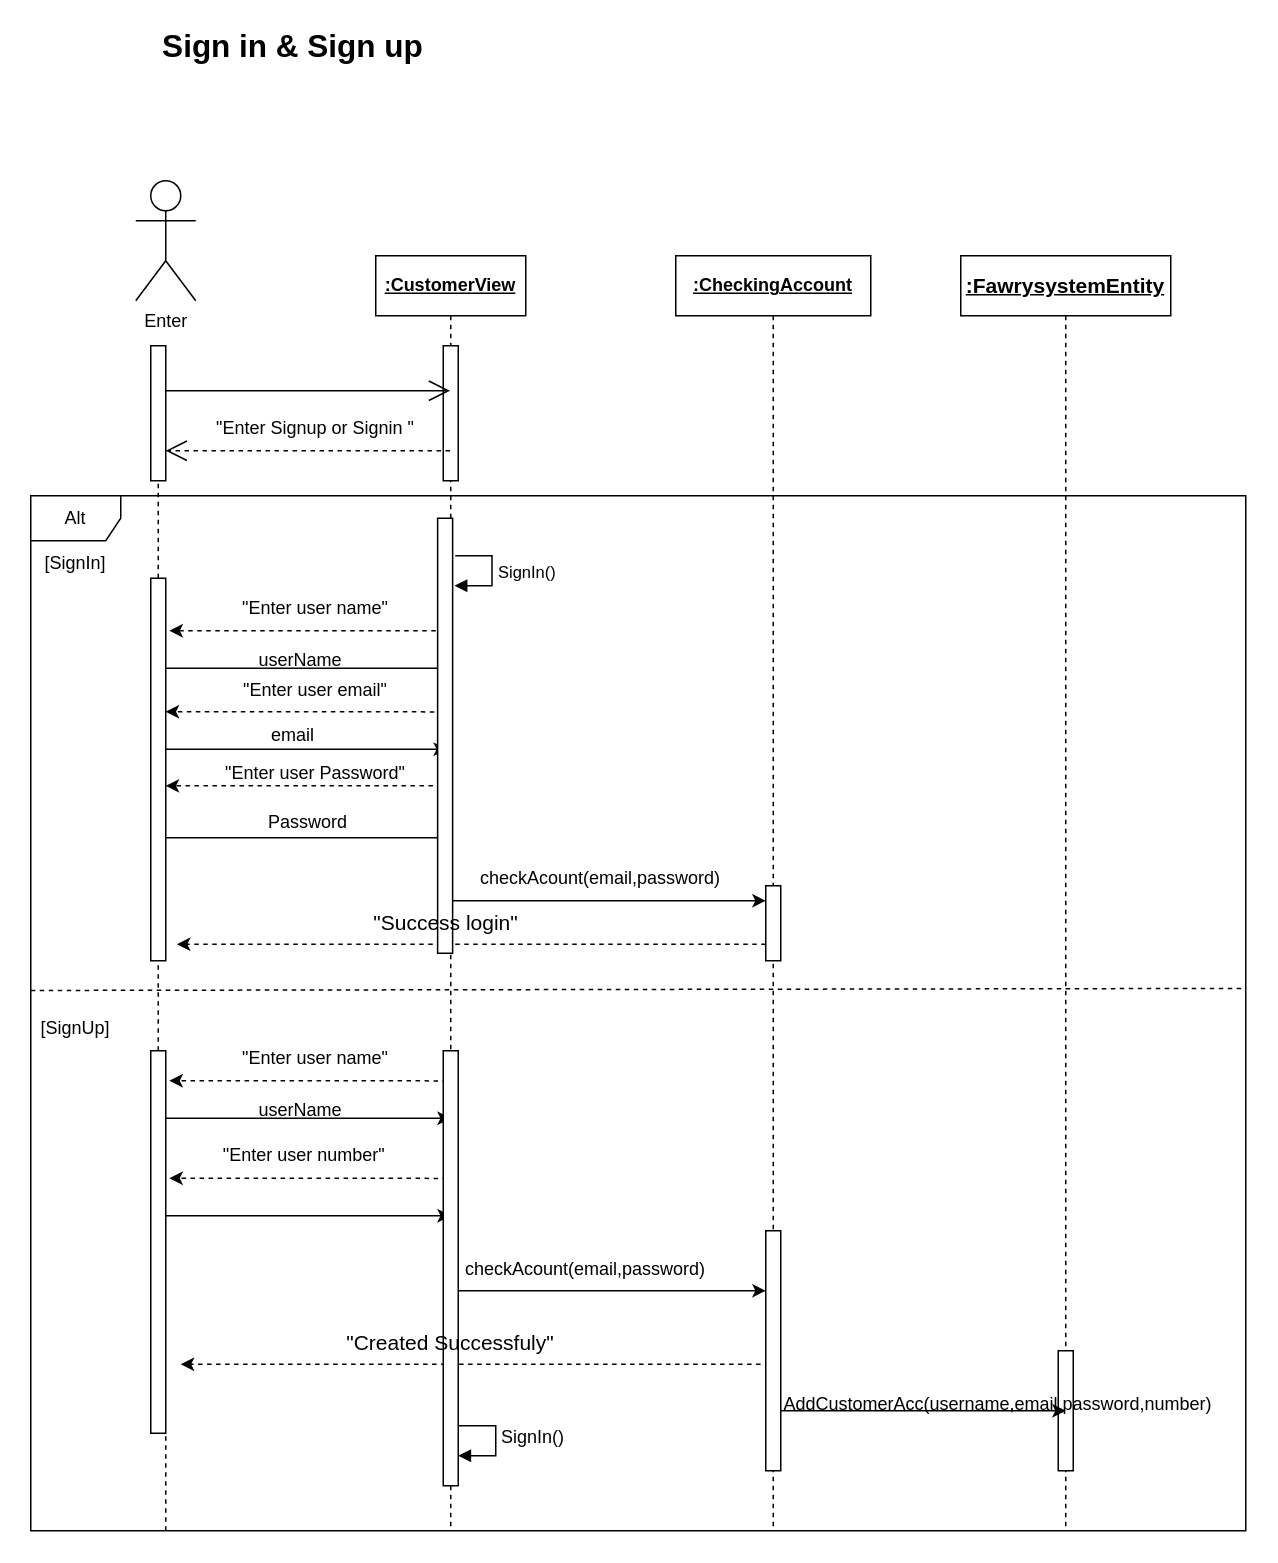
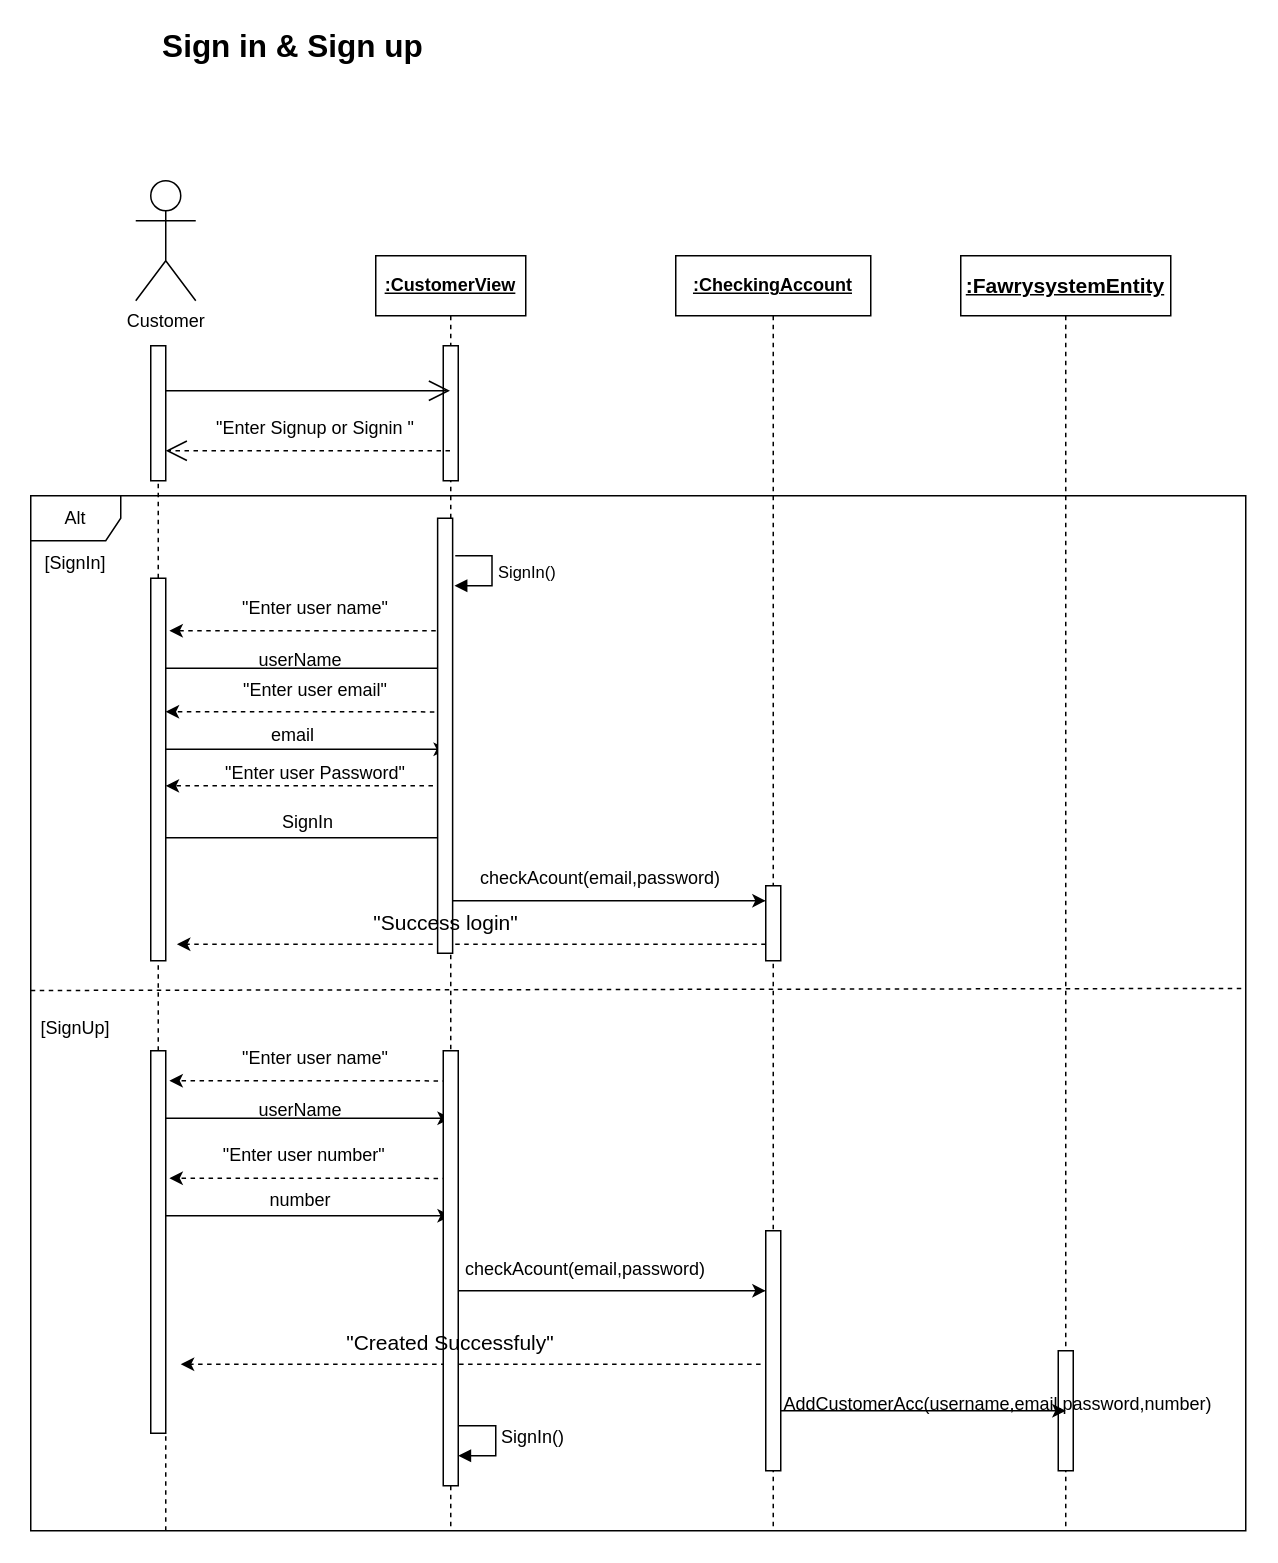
  <mxCell id="0" />
  <mxCell id="1" parent="0" />
  <mxCell id="2" value="&lt;b&gt;&lt;font style=&quot;font-size: 21px;&quot;&gt;Sign in &amp;amp; Sign up&lt;/font&gt;&lt;/b&gt;" style="text;html=1;strokeColor=none;fillColor=none;align=center;verticalAlign=middle;whiteSpace=wrap;rounded=0;" vertex="1" parent="1"><mxGeometry x="80" y="20" width="230" height="20" as="geometry" /></mxCell>
- <mxCell id="3" value="Enter" style="shape=umlActor;verticalLabelPosition=bottom;verticalAlign=top;html=1;outlineConnect=0;" vertex="1" parent="1"><mxGeometry x="90" y="120" width="40" height="80" as="geometry" /></mxCell>
+ <mxCell id="3" value="Customer" style="shape=umlActor;verticalLabelPosition=bottom;verticalAlign=top;html=1;outlineConnect=0;" vertex="1" parent="1"><mxGeometry x="90" y="120" width="40" height="80" as="geometry" /></mxCell>
  <mxCell id="4" value="" style="endArrow=none;dashed=1;html=1;rounded=0;startArrow=none;" edge="1" parent="1" source="47"><mxGeometry width="50" height="50" relative="1" as="geometry"><mxPoint x="110" y="1020" as="sourcePoint" /><mxPoint x="110" y="230" as="targetPoint" /></mxGeometry></mxCell>
  <mxCell id="5" value="&lt;b style=&quot;&quot;&gt;&lt;u&gt;:CustomerView&lt;/u&gt;&lt;/b&gt;" style="shape=umlLifeline;perimeter=lifelinePerimeter;whiteSpace=wrap;html=1;container=1;collapsible=0;recursiveResize=0;outlineConnect=0;" vertex="1" parent="1"><mxGeometry x="250" y="170" width="100" height="850" as="geometry" /></mxCell>
  <mxCell id="6" value="" style="html=1;points=[];perimeter=orthogonalPerimeter;fontSize=12;" vertex="1" parent="5"><mxGeometry x="45" y="60" width="10" height="90" as="geometry" /></mxCell>
  <mxCell id="7" value="&lt;u&gt;&lt;b&gt;:CheckingAccount&lt;/b&gt;&lt;/u&gt;" style="shape=umlLifeline;perimeter=lifelinePerimeter;whiteSpace=wrap;html=1;container=1;collapsible=0;recursiveResize=0;outlineConnect=0;" vertex="1" parent="1"><mxGeometry x="450" y="170" width="130" height="850" as="geometry" /></mxCell>
  <mxCell id="8" value="" style="endArrow=open;endFill=1;endSize=12;html=1;rounded=0;" edge="1" parent="1" target="5"><mxGeometry width="160" relative="1" as="geometry"><mxPoint x="110" y="260" as="sourcePoint" /><mxPoint x="560" y="330" as="targetPoint" /></mxGeometry></mxCell>
  <mxCell id="9" value="" style="endArrow=open;endFill=1;endSize=12;html=1;rounded=0;dashed=1;" edge="1" parent="1" source="5"><mxGeometry width="160" relative="1" as="geometry"><mxPoint x="400" y="330" as="sourcePoint" /><mxPoint x="110" y="300" as="targetPoint" /></mxGeometry></mxCell>
  <mxCell id="10" value="&quot;Enter Signup or Signin &quot;" style="text;html=1;strokeColor=none;fillColor=none;align=center;verticalAlign=middle;whiteSpace=wrap;rounded=0;" vertex="1" parent="1"><mxGeometry x="140" y="270" width="140" height="30" as="geometry" /></mxCell>
  <mxCell id="11" value="Alt" style="shape=umlFrame;whiteSpace=wrap;html=1;" vertex="1" parent="1"><mxGeometry x="20" y="330" width="810" height="690" as="geometry" /></mxCell>
  <mxCell id="12" value="[SignIn]" style="text;html=1;strokeColor=none;fillColor=none;align=center;verticalAlign=middle;whiteSpace=wrap;rounded=0;" vertex="1" parent="1"><mxGeometry x="20" y="360" width="60" height="30" as="geometry" /></mxCell>
  <mxCell id="13" value="[SignUp]" style="text;html=1;strokeColor=none;fillColor=none;align=center;verticalAlign=middle;whiteSpace=wrap;rounded=0;" vertex="1" parent="1"><mxGeometry x="20" y="670" width="60" height="30" as="geometry" /></mxCell>
  <mxCell id="14" value="SignIn()" style="edgeStyle=orthogonalEdgeStyle;html=1;align=left;spacingLeft=2;endArrow=block;rounded=0;entryX=1;entryY=0;" edge="1" parent="1"><mxGeometry relative="1" as="geometry"><mxPoint x="303" y="370" as="sourcePoint" /><Array as="points"><mxPoint x="327.5" y="370" /></Array><mxPoint x="302.5" y="390" as="targetPoint" /></mxGeometry></mxCell>
  <mxCell id="15" value="" style="endArrow=classic;html=1;rounded=0;exitX=0.483;exitY=0.273;exitDx=0;exitDy=0;exitPerimeter=0;entryX=0.155;entryY=0.273;entryDx=0;entryDy=0;entryPerimeter=0;dashed=1;" edge="1" parent="1"><mxGeometry width="50" height="50" relative="1" as="geometry"><mxPoint x="300.14" y="523.37" as="sourcePoint" /><mxPoint x="109.9" y="523.37" as="targetPoint" /></mxGeometry></mxCell>
  <mxCell id="16" value="&quot;Enter user name&quot;" style="text;html=1;strokeColor=none;fillColor=none;align=center;verticalAlign=middle;whiteSpace=wrap;rounded=0;" vertex="1" parent="1"><mxGeometry x="155" y="390" width="110" height="30" as="geometry" /></mxCell>
  <mxCell id="17" value="userName" style="text;html=1;strokeColor=none;fillColor=none;align=center;verticalAlign=middle;whiteSpace=wrap;rounded=0;" vertex="1" parent="1"><mxGeometry x="170" y="425" width="60" height="30" as="geometry" /></mxCell>
  <mxCell id="18" value="" style="endArrow=classic;html=1;rounded=0;dashed=1;startArrow=none;" edge="1" parent="1"><mxGeometry width="50" height="50" relative="1" as="geometry"><mxPoint x="296" y="420" as="sourcePoint" /><mxPoint x="112.42" y="420" as="targetPoint" /></mxGeometry></mxCell>
  <mxCell id="19" value="&quot;Enter user email&quot;" style="text;html=1;strokeColor=none;fillColor=none;align=center;verticalAlign=middle;whiteSpace=wrap;rounded=0;" vertex="1" parent="1"><mxGeometry x="155" y="445" width="110" height="30" as="geometry" /></mxCell>
  <mxCell id="20" value="" style="endArrow=classic;html=1;rounded=0;exitX=0.155;exitY=0.364;exitDx=0;exitDy=0;exitPerimeter=0;entryX=0.483;entryY=0.364;entryDx=0;entryDy=0;entryPerimeter=0;" edge="1" parent="1"><mxGeometry width="50" height="50" relative="1" as="geometry"><mxPoint x="109.86" y="445" as="sourcePoint" /><mxPoint x="300.1" y="445" as="targetPoint" /></mxGeometry></mxCell>
  <mxCell id="21" value="email" style="text;html=1;strokeColor=none;fillColor=none;align=center;verticalAlign=middle;whiteSpace=wrap;rounded=0;" vertex="1" parent="1"><mxGeometry x="164.98" y="475" width="60" height="30" as="geometry" /></mxCell>
  <mxCell id="22" value="&quot;Enter user Password&quot;" style="text;html=1;strokeColor=none;fillColor=none;align=center;verticalAlign=middle;whiteSpace=wrap;rounded=0;" vertex="1" parent="1"><mxGeometry x="140" y="500" width="140.02" height="30" as="geometry" /></mxCell>
  <mxCell id="23" value="" style="endArrow=classic;html=1;rounded=0;" edge="1" parent="1"><mxGeometry width="50" height="50" relative="1" as="geometry"><mxPoint x="110" y="558" as="sourcePoint" /><mxPoint x="300" y="558" as="targetPoint" /></mxGeometry></mxCell>
- <mxCell id="24" value="Password" style="text;html=1;strokeColor=none;fillColor=none;align=center;verticalAlign=middle;whiteSpace=wrap;rounded=0;" vertex="1" parent="1"><mxGeometry x="174.98" y="533" width="60" height="30" as="geometry" /></mxCell>
+ <mxCell id="24" value="SignIn" style="text;html=1;strokeColor=none;fillColor=none;align=center;verticalAlign=middle;whiteSpace=wrap;rounded=0;" vertex="1" parent="1"><mxGeometry x="174.98" y="533" width="60" height="30" as="geometry" /></mxCell>
  <mxCell id="25" value="&quot;Enter user name&quot;" style="text;html=1;strokeColor=none;fillColor=none;align=center;verticalAlign=middle;whiteSpace=wrap;rounded=0;" vertex="1" parent="1"><mxGeometry x="155" y="690" width="110" height="30" as="geometry" /></mxCell>
  <mxCell id="26" value="userName" style="text;html=1;strokeColor=none;fillColor=none;align=center;verticalAlign=middle;whiteSpace=wrap;rounded=0;" vertex="1" parent="1"><mxGeometry x="170" y="725" width="60" height="30" as="geometry" /></mxCell>
  <mxCell id="27" value="" style="endArrow=classic;html=1;rounded=0;exitX=0.483;exitY=0.273;exitDx=0;exitDy=0;exitPerimeter=0;dashed=1;" edge="1" parent="1"><mxGeometry width="50" height="50" relative="1" as="geometry"><mxPoint x="297.54" y="720.09" as="sourcePoint" /><mxPoint x="112.42" y="720" as="targetPoint" /></mxGeometry></mxCell>
  <mxCell id="28" value="" style="endArrow=classic;html=1;rounded=0;exitX=0.155;exitY=0.364;exitDx=0;exitDy=0;exitPerimeter=0;entryX=0.483;entryY=0.364;entryDx=0;entryDy=0;entryPerimeter=0;" edge="1" parent="1"><mxGeometry width="50" height="50" relative="1" as="geometry"><mxPoint x="109.86" y="745" as="sourcePoint" /><mxPoint x="300.1" y="745" as="targetPoint" /></mxGeometry></mxCell>
  <mxCell id="29" value="&quot;Enter user number&quot;" style="text;html=1;strokeColor=none;fillColor=none;align=center;verticalAlign=middle;whiteSpace=wrap;rounded=0;" vertex="1" parent="1"><mxGeometry x="125" y="755" width="155" height="30" as="geometry" /></mxCell>
+ <mxCell id="30" value="number" style="text;html=1;strokeColor=none;fillColor=none;align=center;verticalAlign=middle;whiteSpace=wrap;rounded=0;" vertex="1" parent="1"><mxGeometry x="170" y="785" width="60" height="30" as="geometry" /></mxCell>
  <mxCell id="31" value="" style="endArrow=classic;html=1;rounded=0;exitX=0.483;exitY=0.273;exitDx=0;exitDy=0;exitPerimeter=0;dashed=1;" edge="1" parent="1"><mxGeometry width="50" height="50" relative="1" as="geometry"><mxPoint x="297.54" y="785.09" as="sourcePoint" /><mxPoint x="112.42" y="785" as="targetPoint" /></mxGeometry></mxCell>
  <mxCell id="32" value="" style="endArrow=classic;html=1;rounded=0;exitX=0.155;exitY=0.364;exitDx=0;exitDy=0;exitPerimeter=0;entryX=0.483;entryY=0.364;entryDx=0;entryDy=0;entryPerimeter=0;" edge="1" parent="1"><mxGeometry width="50" height="50" relative="1" as="geometry"><mxPoint x="109.86" y="810" as="sourcePoint" /><mxPoint x="300.1" y="810" as="targetPoint" /></mxGeometry></mxCell>
  <mxCell id="33" value="" style="endArrow=classic;html=1;rounded=0;" edge="1" parent="1"><mxGeometry width="50" height="50" relative="1" as="geometry"><mxPoint x="107.5" y="499" as="sourcePoint" /><mxPoint x="297.5" y="499" as="targetPoint" /></mxGeometry></mxCell>
  <mxCell id="34" value="" style="endArrow=classic;html=1;rounded=0;exitX=0.483;exitY=0.273;exitDx=0;exitDy=0;exitPerimeter=0;dashed=1;" edge="1" parent="1"><mxGeometry width="50" height="50" relative="1" as="geometry"><mxPoint x="295.06" y="474.09" as="sourcePoint" /><mxPoint x="109.94" y="474" as="targetPoint" /></mxGeometry></mxCell>
  <mxCell id="35" value="" style="endArrow=classic;html=1;rounded=0;exitX=0.5;exitY=0;exitDx=0;exitDy=0;" edge="1" parent="1" source="57"><mxGeometry width="50" height="50" relative="1" as="geometry"><mxPoint x="120" y="568" as="sourcePoint" /><mxPoint x="510" y="600" as="targetPoint" /></mxGeometry></mxCell>
  <mxCell id="36" value="checkAcount(email,password)" style="text;html=1;strokeColor=none;fillColor=none;align=center;verticalAlign=middle;whiteSpace=wrap;rounded=0;" vertex="1" parent="1"><mxGeometry x="350" y="570" width="100" height="30" as="geometry" /></mxCell>
  <mxCell id="37" value="" style="endArrow=classic;html=1;rounded=0;dashed=1;" edge="1" parent="1"><mxGeometry width="50" height="50" relative="1" as="geometry"><mxPoint x="510" y="629" as="sourcePoint" /><mxPoint x="117.44" y="629" as="targetPoint" /></mxGeometry></mxCell>
  <mxCell id="38" value="" style="endArrow=classic;html=1;rounded=0;fontSize=14;" edge="1" parent="1"><mxGeometry width="50" height="50" relative="1" as="geometry"><mxPoint x="300" y="860" as="sourcePoint" /><mxPoint x="510" y="860" as="targetPoint" /></mxGeometry></mxCell>
  <mxCell id="39" value="&lt;span style=&quot;font-size: 12px;&quot;&gt;checkAcount(email,password)&lt;/span&gt;" style="text;html=1;strokeColor=none;fillColor=none;align=center;verticalAlign=middle;whiteSpace=wrap;rounded=0;fontSize=14;" vertex="1" parent="1"><mxGeometry x="360" y="830" width="60" height="30" as="geometry" /></mxCell>
  <mxCell id="40" value="" style="endArrow=none;dashed=1;html=1;rounded=0;exitX=0;exitY=0.478;exitDx=0;exitDy=0;exitPerimeter=0;entryX=0.999;entryY=0.476;entryDx=0;entryDy=0;entryPerimeter=0;" edge="1" parent="1" source="11" target="11"><mxGeometry width="50" height="50" relative="1" as="geometry"><mxPoint x="100" y="660" as="sourcePoint" /><mxPoint x="680" y="660" as="targetPoint" /></mxGeometry></mxCell>
  <mxCell id="41" value="&lt;u&gt;&lt;b&gt;:FawrysystemEntity&lt;/b&gt;&lt;/u&gt;" style="shape=umlLifeline;perimeter=lifelinePerimeter;whiteSpace=wrap;html=1;container=1;collapsible=0;recursiveResize=0;outlineConnect=0;fontSize=14;" vertex="1" parent="1"><mxGeometry x="640" y="170" width="140" height="850" as="geometry" /></mxCell>
  <mxCell id="42" value="" style="html=1;points=[];perimeter=orthogonalPerimeter;fontSize=12;" vertex="1" parent="41"><mxGeometry x="65" y="730" width="10" height="80" as="geometry" /></mxCell>
  <mxCell id="43" value="" style="endArrow=classic;html=1;rounded=0;fontSize=14;" edge="1" parent="1"><mxGeometry width="50" height="50" relative="1" as="geometry"><mxPoint x="520" y="940" as="sourcePoint" /><mxPoint x="710" y="940" as="targetPoint" /></mxGeometry></mxCell>
  <mxCell id="44" value="&lt;font style=&quot;font-size: 12px;&quot;&gt;AddCustomerAcc(username,email,password,number)&lt;/font&gt;" style="text;html=1;strokeColor=none;fillColor=none;align=center;verticalAlign=middle;whiteSpace=wrap;rounded=0;fontSize=14;" vertex="1" parent="1"><mxGeometry x="650" y="920" width="30" height="30" as="geometry" /></mxCell>
  <mxCell id="45" value="" style="endArrow=classic;html=1;rounded=0;dashed=1;" edge="1" parent="1"><mxGeometry width="50" height="50" relative="1" as="geometry"><mxPoint x="512.56" y="909" as="sourcePoint" /><mxPoint x="120" y="909" as="targetPoint" /></mxGeometry></mxCell>
  <mxCell id="46" value="SignIn()" style="edgeStyle=orthogonalEdgeStyle;html=1;align=left;spacingLeft=2;endArrow=block;rounded=0;entryX=1;entryY=0;fontSize=12;" edge="1" parent="1"><mxGeometry relative="1" as="geometry"><mxPoint x="300" y="950" as="sourcePoint" /><Array as="points"><mxPoint x="330" y="950" /></Array><mxPoint x="305" y="970" as="targetPoint" /></mxGeometry></mxCell>
  <mxCell id="47" value="" style="html=1;points=[];perimeter=orthogonalPerimeter;fontSize=12;" vertex="1" parent="1"><mxGeometry x="100" y="230" width="10" height="90" as="geometry" /></mxCell>
  <mxCell id="48" value="" style="endArrow=none;dashed=1;html=1;rounded=0;startArrow=none;" edge="1" parent="1" source="49" target="47"><mxGeometry width="50" height="50" relative="1" as="geometry"><mxPoint x="110" y="1020" as="sourcePoint" /><mxPoint x="110" y="230" as="targetPoint" /></mxGeometry></mxCell>
  <mxCell id="49" value="" style="html=1;points=[];perimeter=orthogonalPerimeter;fontSize=12;" vertex="1" parent="1"><mxGeometry x="100" y="385" width="10" height="255" as="geometry" /></mxCell>
  <mxCell id="50" value="" style="endArrow=none;dashed=1;html=1;rounded=0;startArrow=none;" edge="1" parent="1" source="51" target="49"><mxGeometry width="50" height="50" relative="1" as="geometry"><mxPoint x="110" y="1020" as="sourcePoint" /><mxPoint x="110" y="320" as="targetPoint" /></mxGeometry></mxCell>
  <mxCell id="51" value="" style="html=1;points=[];perimeter=orthogonalPerimeter;fontSize=12;" vertex="1" parent="1"><mxGeometry x="100" y="700" width="10" height="255" as="geometry" /></mxCell>
  <mxCell id="52" value="" style="endArrow=none;dashed=1;html=1;rounded=0;" edge="1" parent="1" target="51"><mxGeometry width="50" height="50" relative="1" as="geometry"><mxPoint x="110" y="1020" as="sourcePoint" /><mxPoint x="110" y="640" as="targetPoint" /></mxGeometry></mxCell>
  <mxCell id="53" value="" style="html=1;points=[];perimeter=orthogonalPerimeter;fontSize=12;" vertex="1" parent="1"><mxGeometry x="510" y="820" width="10" height="160" as="geometry" /></mxCell>
  <mxCell id="54" value="" style="html=1;points=[];perimeter=orthogonalPerimeter;fontSize=12;" vertex="1" parent="1"><mxGeometry x="295" y="700" width="10" height="290" as="geometry" /></mxCell>
  <mxCell id="55" value="&lt;font style=&quot;font-size: 14px;&quot;&gt;&quot;Created Successfuly&quot;&lt;/font&gt;" style="text;html=1;strokeColor=none;fillColor=none;align=center;verticalAlign=middle;whiteSpace=wrap;rounded=0;" vertex="1" parent="1"><mxGeometry x="166.25" y="880" width="267.5" height="30" as="geometry" /></mxCell>
  <mxCell id="56" value="" style="html=1;points=[];perimeter=orthogonalPerimeter;fontSize=12;" vertex="1" parent="1"><mxGeometry x="291.25" y="345" width="10" height="290" as="geometry" /></mxCell>
  <mxCell id="57" value="&lt;font style=&quot;font-size: 14px;&quot;&gt;&quot;Success login&quot;&lt;/font&gt;" style="text;html=1;strokeColor=none;fillColor=none;align=center;verticalAlign=middle;whiteSpace=wrap;rounded=0;" vertex="1" parent="1"><mxGeometry x="162.5" y="600" width="267.5" height="30" as="geometry" /></mxCell>
  <mxCell id="58" value="" style="html=1;points=[];perimeter=orthogonalPerimeter;fontSize=12;" vertex="1" parent="1"><mxGeometry x="510" y="590" width="10" height="50" as="geometry" /></mxCell>
